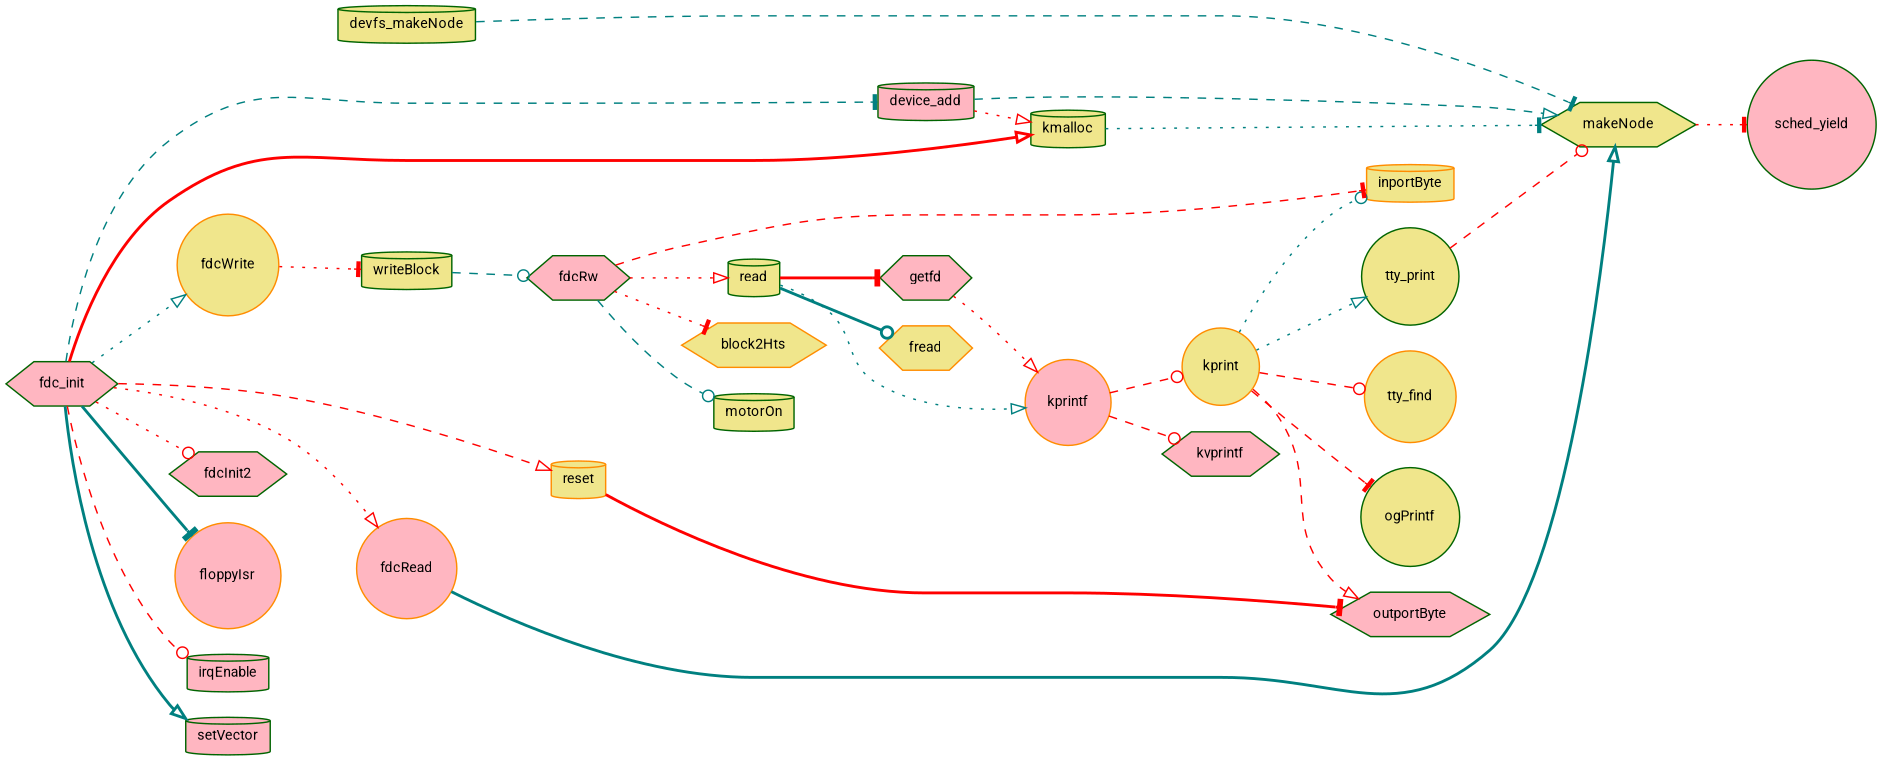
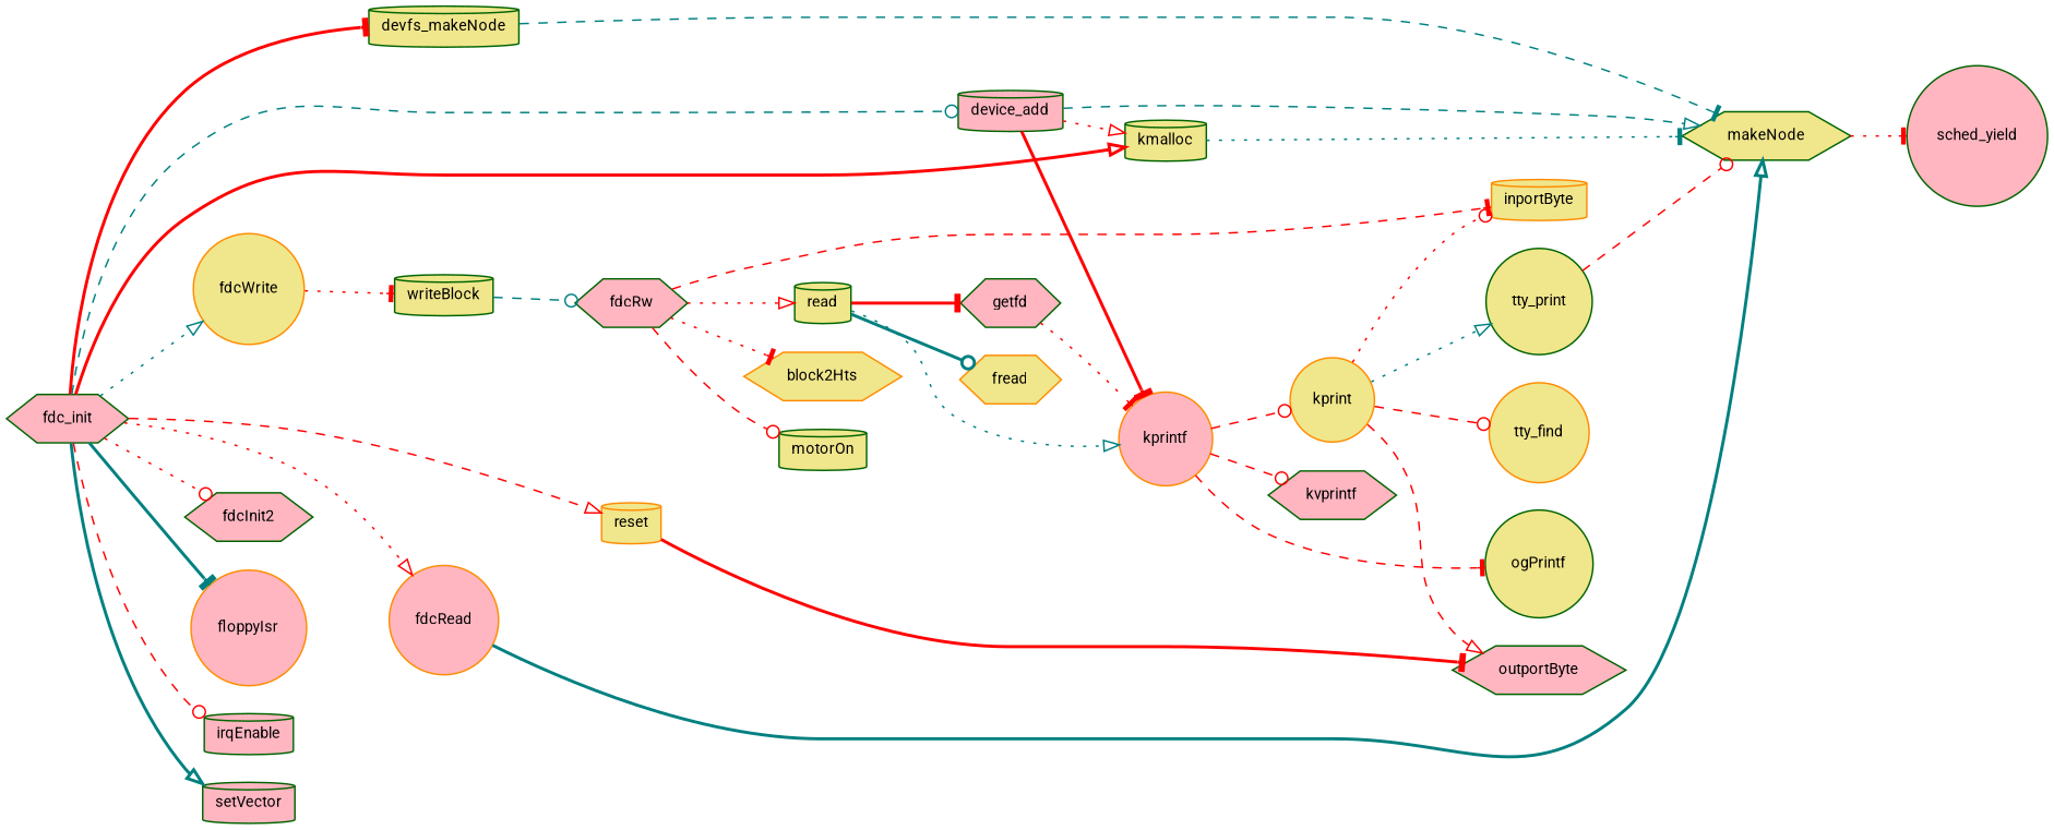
  digraph {
    fontname=Roboto
    rankdir=LR
    node [color=darkgreen fillcolor=khaki fontname=Roboto fontsize=10 shape=cylinder style=filled]
    edge [arrowhead=onormal color=red fontname=Roboto fontsize=10 labelfontname=Helvetica labelfontsize=10 style=dashed]
    n1 [fillcolor=lightpink fontcolor=black height=0.2 label=fdc_init shape=hexagon width=0.4]
    n2 [height=0.2 label=devfs_makeNode width=0.4]
    n3 [fillcolor=lightpink height=0.2 label=device_add width=0.4]
    n4 [height=0.2 label=kmalloc width=0.4]
    n5 [fillcolor=lightpink height=0.2 label=fdcInit2 shape=hexagon width=0.4]
    n6 [color=darkorange fillcolor=lightpink height=0.2 label=fdcRead shape=circle width=0.4]
    n7 [color=darkorange height=0.2 label=fdcWrite shape=circle width=0.4]
    n8 [color=darkorange fillcolor=lightpink height=0.2 label=floppyIsr shape=circle width=0.4]
    n9 [fillcolor=lightpink height=0.2 label=irqEnable width=0.4]
    n10 [color=darkorange height=0.2 label=reset width=0.4]
    n11 [fillcolor=lightpink height=0.2 label=setVector width=0.4]
    n12 [height=0.2 label=makeNode shape=hexagon width=0.4]
    n13 [color=darkorange fillcolor=lightpink height=0.2 label=kprintf shape=circle width=0.4]
    n14 [height=0.2 label=writeBlock width=0.4]
    n15 [fillcolor=lightpink height=0.2 label=outportByte shape=hexagon width=0.4]
    n16 [fillcolor=lightpink height=0.2 label=sched_yield shape=circle width=0.4]
    n17 [color=darkorange height=0.2 label=kprint shape=circle width=0.4]
    n18 [fillcolor=lightpink height=0.2 label=kvprintf shape=hexagon width=0.4]
    n19 [height=0.2 label=ogPrintf shape=circle width=0.4]
    n20 [color=darkorange height=0.2 label=inportByte width=0.4]
    n21 [color=darkorange height=0.2 label=tty_find shape=circle width=0.4]
    n22 [height=0.2 label=tty_print shape=circle width=0.4]
    n23 [fillcolor=lightpink height=0.2 label=fdcRw shape=hexagon width=0.4]
    n24 [color=darkorange height=0.2 label=block2Hts shape=hexagon width=0.4]
    n25 [height=0.2 label=motorOn width=0.4]
    n26 [height=0.2 label=read width=0.4]
    n27 [color=darkorange height=0.2 label=fread shape=hexagon width=0.4]
    n28 [fillcolor=lightpink height=0.2 label=getfd shape=hexagon width=0.4]
-   n1 -> n3 [arrowhead=tee color=teal]
+   n1 -> n2 [arrowhead=tee style=bold]
+   n1 -> n3 [arrowhead=odot color=teal]
    n1 -> n4 [style=bold]
    n1 -> n5 [arrowhead=odot style=dotted]
    n1 -> n6 [style=dotted]
    n1 -> n7 [color=teal style=dotted]
    n1 -> n8 [arrowhead=tee color=teal style=bold]
    n1 -> n9 [arrowhead=odot]
    n1 -> n10
    n1 -> n11 [color=teal style=bold]
    n2 -> n12 [arrowhead=tee color=teal]
    n3 -> n4 [style=dotted]
    n3 -> n12 [color=teal]
+   n3 -> n13 [arrowhead=tee style=bold]
    n4 -> n12 [arrowhead=tee color=teal style=dotted]
    n6 -> n12 [color=teal style=bold]
    n7 -> n14 [arrowhead=tee style=dotted]
    n10 -> n15 [arrowhead=tee style=bold]
    n12 -> n16 [arrowhead=tee style=dotted]
    n13 -> n17 [arrowhead=odot]
    n13 -> n18 [arrowhead=odot]
-   n17 -> n19 [arrowhead=tee]
+   n13 -> n19 [arrowhead=tee]
    n14 -> n23 [arrowhead=odot color=teal]
    n17 -> n15
-   n17 -> n20 [arrowhead=odot color=teal style=dotted]
+   n17 -> n20 [arrowhead=odot style=dotted]
    n17 -> n21 [arrowhead=odot]
    n17 -> n22 [color=teal style=dotted]
    n22 -> n12 [arrowhead=odot]
    n23 -> n20 [arrowhead=tee]
    n23 -> n24 [arrowhead=tee style=dotted]
-   n23 -> n25 [arrowhead=odot color=teal]
+   n23 -> n25 [arrowhead=odot]
    n23 -> n26 [style=dotted]
    n26 -> n13 [color=teal style=dotted]
    n26 -> n27 [arrowhead=odot color=teal style=bold]
    n26 -> n28 [arrowhead=tee style=bold]
-   n28 -> n13 [style=dotted]
+   n28 -> n13 [arrowhead=tee style=dotted]
  }
